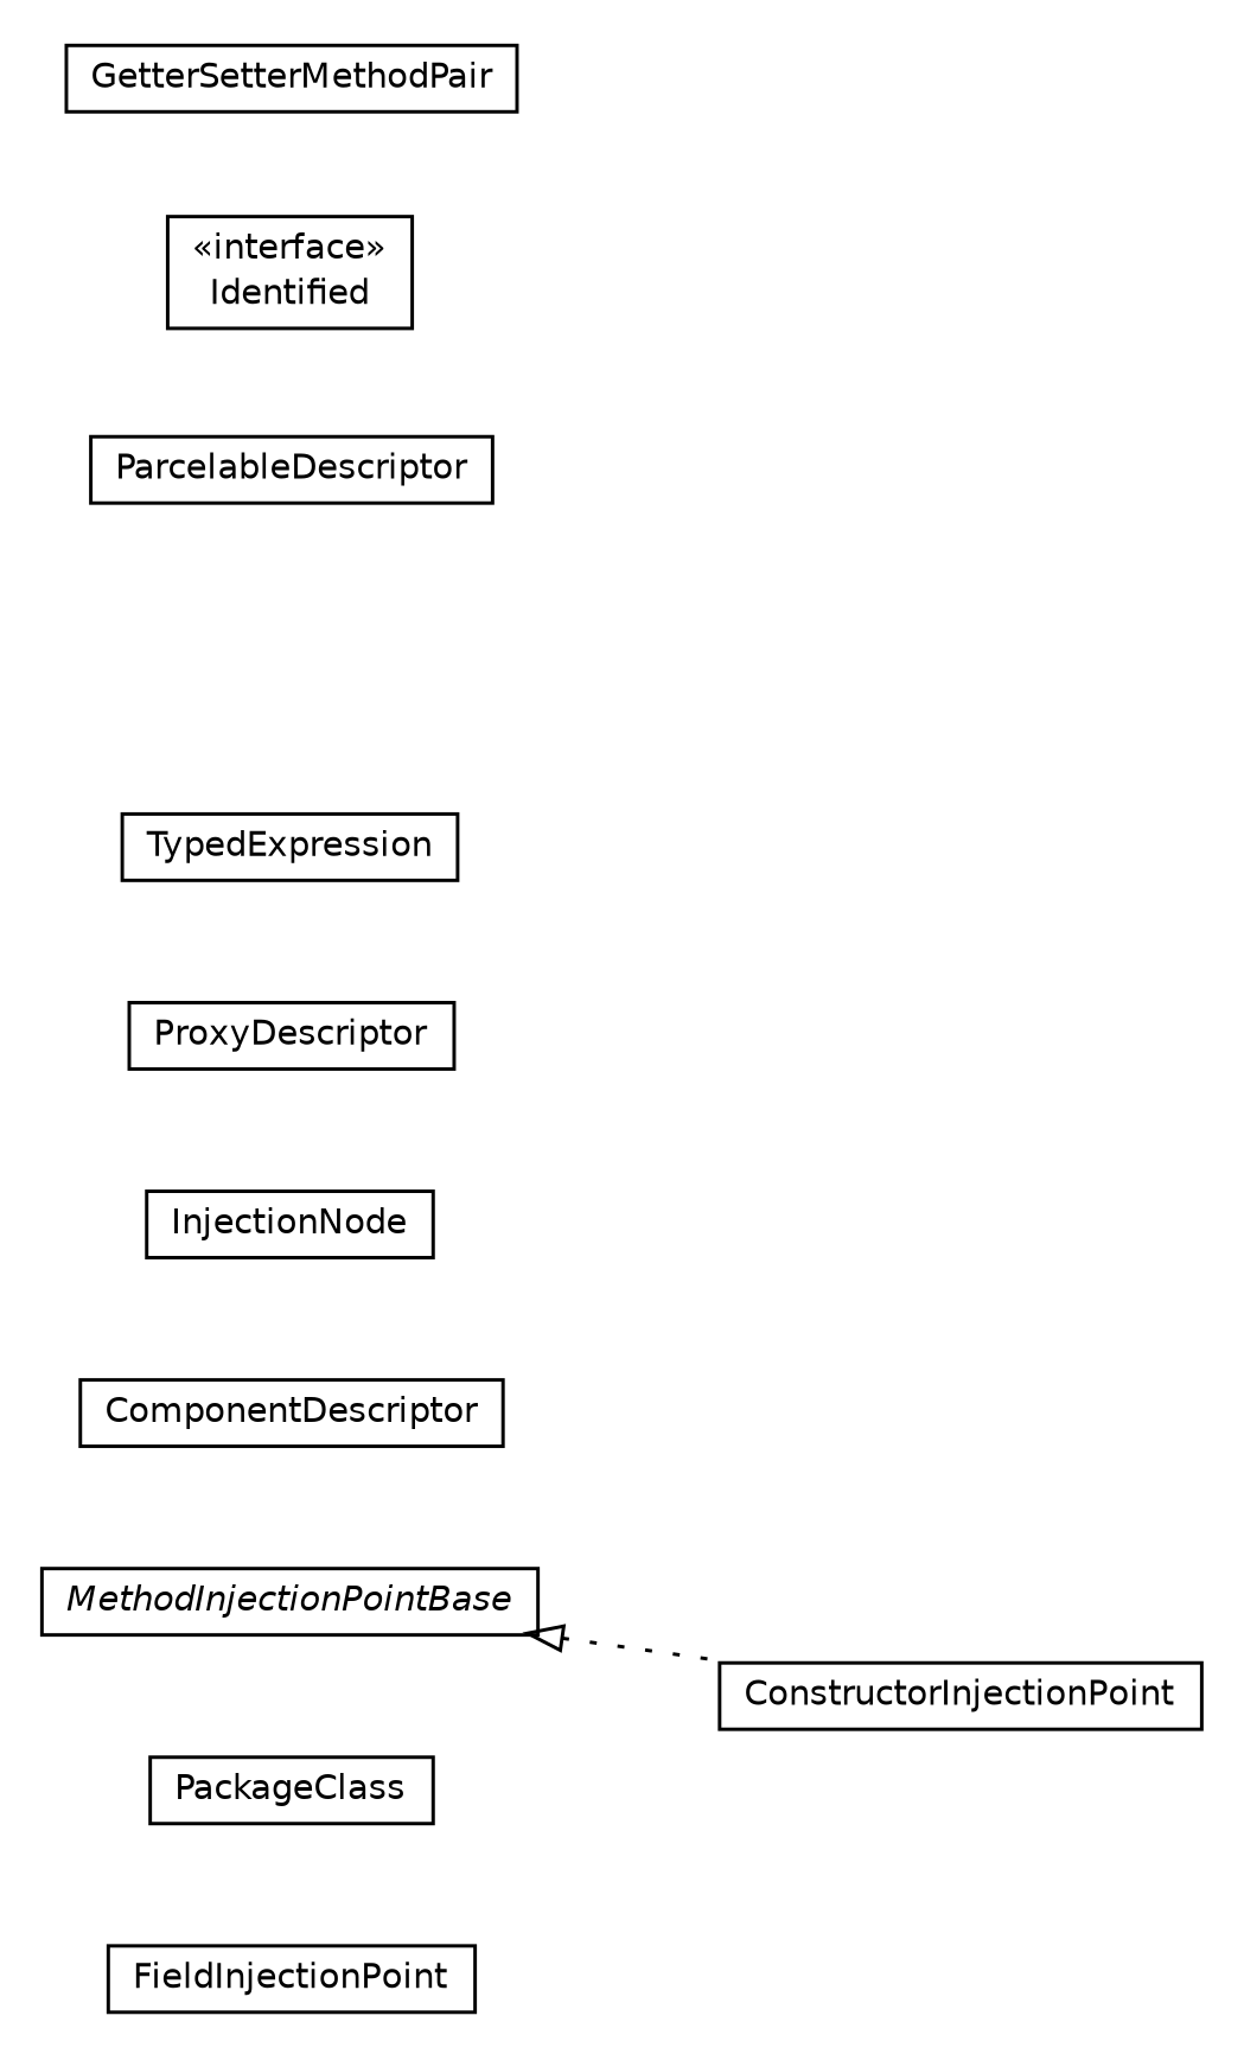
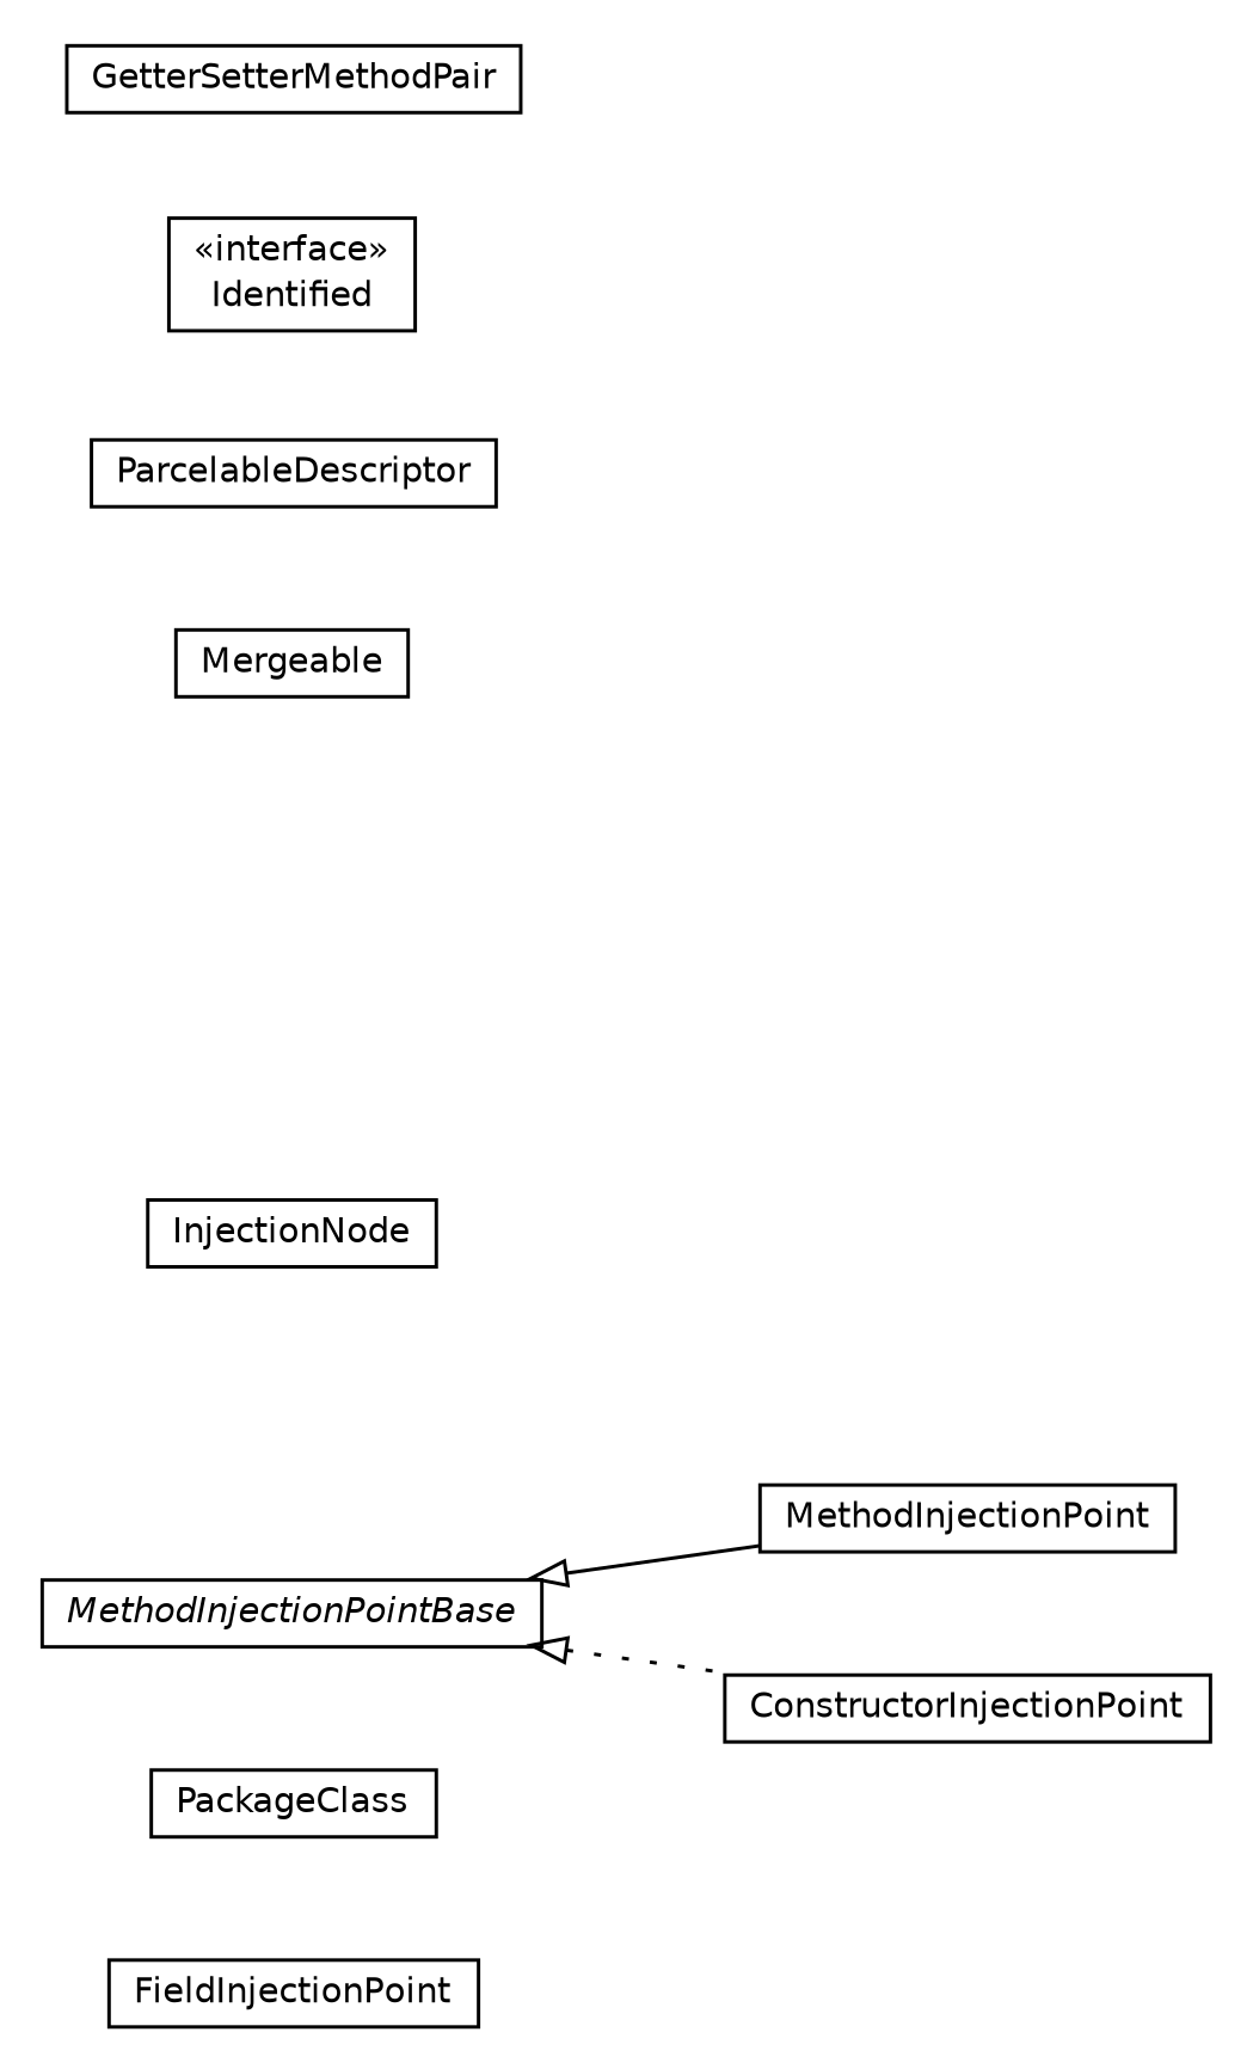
  digraph {
    nodesep=0.25
    ranksep=0.5
    rankdir=LR
    node [fontcolor=black fontname=Helvetica fontsize=10.0 shape=plaintext]
    edge [arrowtail=empty dir=back fontname=Helvetica fontsize=10 headport=p labelfontname=Helvetica labelfontsize=10 tailport=p]
    n1 [label=<<table title="org.androidtransfuse.model.FieldInjectionPoint" border="0" cellborder="1" cellspacing="0" cellpadding="2" port="p" href="./FieldInjectionPoint.html"> 		<tr><td><table border="0" cellspacing="0" cellpadding="1"> <tr><td align="center" balign="center"> FieldInjectionPoint </td></tr> 		</table></td></tr> 		</table>>]
    n2 [label=<<table title="org.androidtransfuse.model.PackageClass" border="0" cellborder="1" cellspacing="0" cellpadding="2" port="p" href="./PackageClass.html"> 		<tr><td><table border="0" cellspacing="0" cellpadding="1"> <tr><td align="center" balign="center"> PackageClass </td></tr> 		</table></td></tr> 		</table>>]
-   n4 [label=<<table title="org.androidtransfuse.model.ComponentDescriptor" border="0" cellborder="1" cellspacing="0" cellpadding="2" port="p" href="./ComponentDescriptor.html"> 		<tr><td><table border="0" cellspacing="0" cellpadding="1"> <tr><td align="center" balign="center"> ComponentDescriptor </td></tr> 		</table></td></tr> 		</table>>]
+   n3 [label=<<table title="org.androidtransfuse.model.MethodInjectionPoint" border="0" cellborder="1" cellspacing="0" cellpadding="2" port="p" href="./MethodInjectionPoint.html"> 		<tr><td><table border="0" cellspacing="0" cellpadding="1"> <tr><td align="center" balign="center"> MethodInjectionPoint </td></tr> 		</table></td></tr> 		</table>>]
    n5 [label=<<table title="org.androidtransfuse.model.MethodInjectionPointBase" border="0" cellborder="1" cellspacing="0" cellpadding="2" port="p" href="./MethodInjectionPointBase.html"> 		<tr><td><table border="0" cellspacing="0" cellpadding="1"> <tr><td align="center" balign="center"><font face="Helvetica-Oblique"> MethodInjectionPointBase </font></td></tr> 		</table></td></tr> 		</table>>]
    n6 [label=<<table title="org.androidtransfuse.model.ConstructorInjectionPoint" border="0" cellborder="1" cellspacing="0" cellpadding="2" port="p" href="./ConstructorInjectionPoint.html"> 		<tr><td><table border="0" cellspacing="0" cellpadding="1"> <tr><td align="center" balign="center"> ConstructorInjectionPoint </td></tr> 		</table></td></tr> 		</table>>]
    n7 [label=<<table title="org.androidtransfuse.model.InjectionNode" border="0" cellborder="1" cellspacing="0" cellpadding="2" port="p" href="./InjectionNode.html"> 		<tr><td><table border="0" cellspacing="0" cellpadding="1"> <tr><td align="center" balign="center"> InjectionNode </td></tr> 		</table></td></tr> 		</table>>]
-   n8 [label=<<table title="org.androidtransfuse.model.ProxyDescriptor" border="0" cellborder="1" cellspacing="0" cellpadding="2" port="p" href="./ProxyDescriptor.html"> 		<tr><td><table border="0" cellspacing="0" cellpadding="1"> <tr><td align="center" balign="center"> ProxyDescriptor </td></tr> 		</table></td></tr> 		</table>>]
-   n9 [label=<<table title="org.androidtransfuse.model.TypedExpression" border="0" cellborder="1" cellspacing="0" cellpadding="2" port="p" href="./TypedExpression.html"> 		<tr><td><table border="0" cellspacing="0" cellpadding="1"> <tr><td align="center" balign="center"> TypedExpression </td></tr> 		</table></td></tr> 		</table>>]
+   n10 [label=<<table title="org.androidtransfuse.model.Mergeable" border="0" cellborder="1" cellspacing="0" cellpadding="2" port="p" href="./Mergeable.html"> 		<tr><td><table border="0" cellspacing="0" cellpadding="1"> <tr><td align="center" balign="center"> Mergeable </td></tr> 		</table></td></tr> 		</table>>]
    n11 [label=<<table title="org.androidtransfuse.model.ParcelableDescriptor" border="0" cellborder="1" cellspacing="0" cellpadding="2" port="p" href="./ParcelableDescriptor.html"> 		<tr><td><table border="0" cellspacing="0" cellpadding="1"> <tr><td align="center" balign="center"> ParcelableDescriptor </td></tr> 		</table></td></tr> 		</table>>]
    n12 [label=<<table title="org.androidtransfuse.model.Identified" border="0" cellborder="1" cellspacing="0" cellpadding="2" port="p" href="./Identified.html"> 		<tr><td><table border="0" cellspacing="0" cellpadding="1"> <tr><td align="center" balign="center"> &#171;interface&#187; </td></tr> <tr><td align="center" balign="center"> Identified </td></tr> 		</table></td></tr> 		</table>>]
    n13 [label=<<table title="org.androidtransfuse.model.GetterSetterMethodPair" border="0" cellborder="1" cellspacing="0" cellpadding="2" port="p" href="./GetterSetterMethodPair.html"> 		<tr><td><table border="0" cellspacing="0" cellpadding="1"> <tr><td align="center" balign="center"> GetterSetterMethodPair </td></tr> 		</table></td></tr> 		</table>>]
+   n5 -> n3 [style=solid]
    n5 -> n6 [style=dotted]
  }
